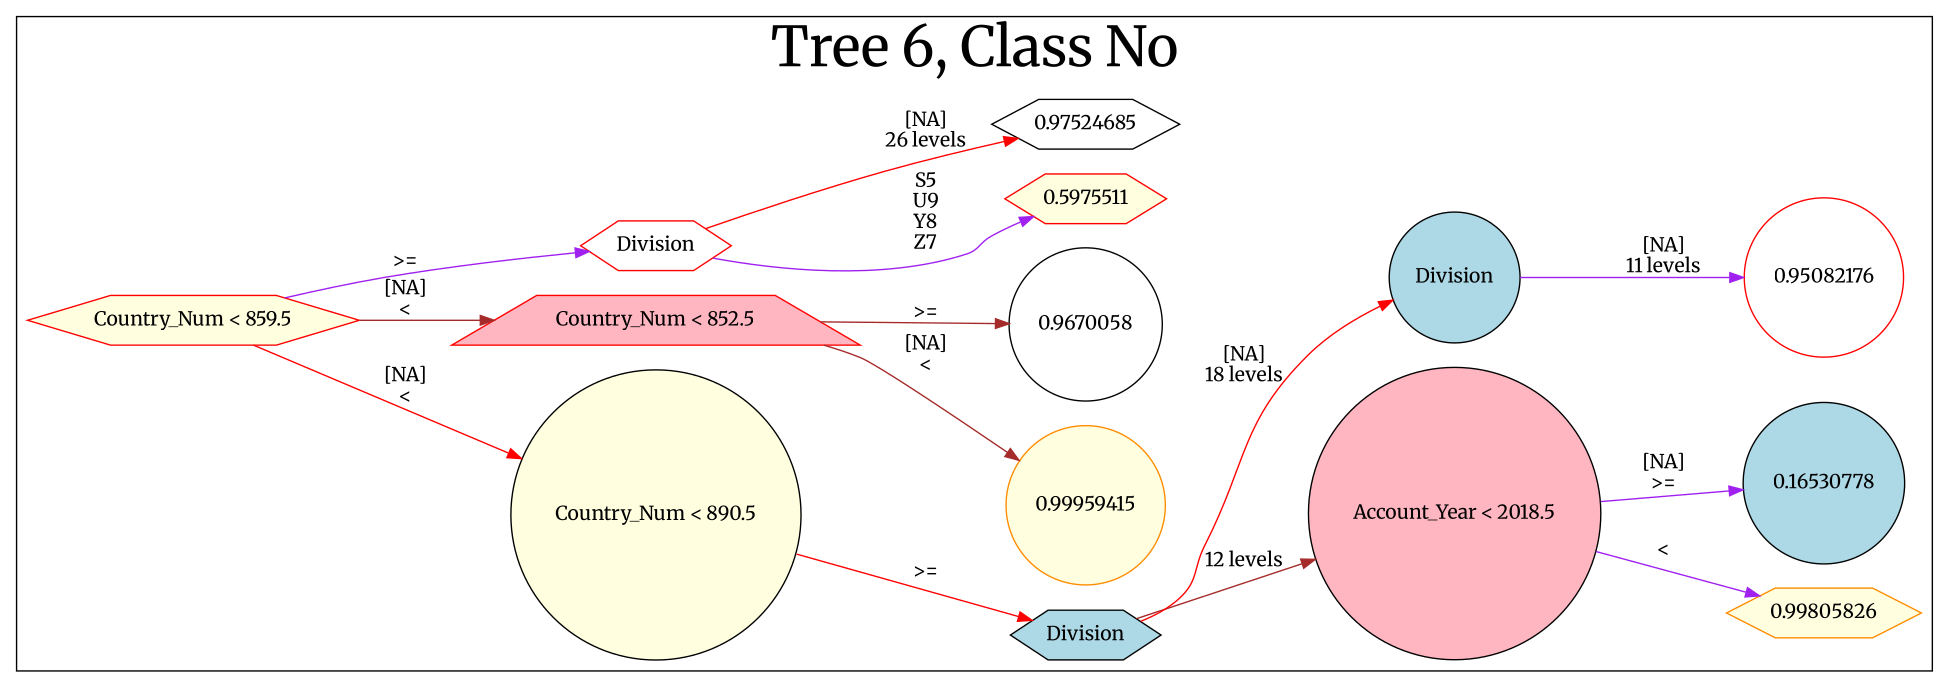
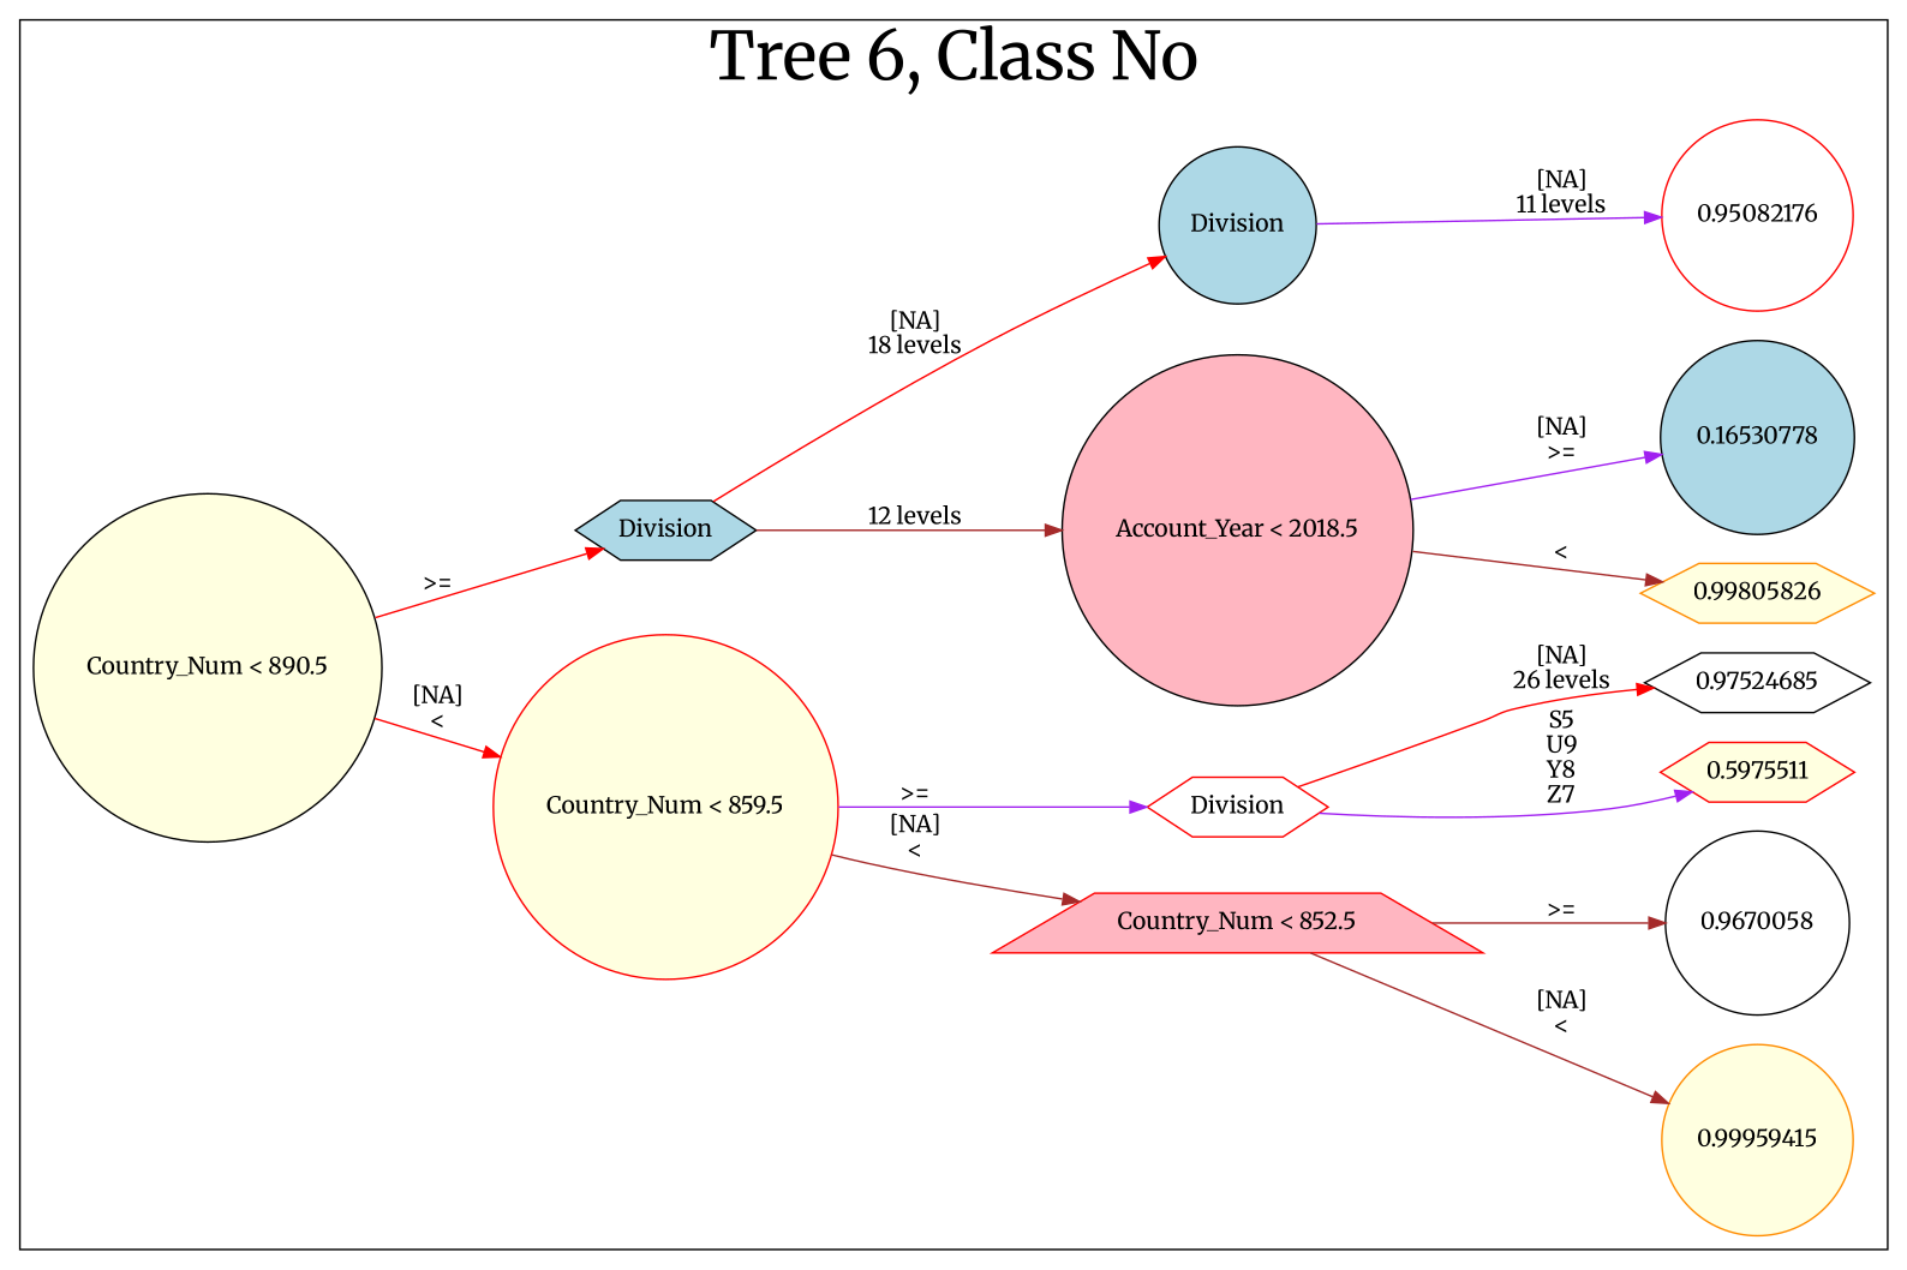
  digraph {
    fontname=Merriweather
    rankdir=LR
    node [color=black fillcolor=lightyellow fontname=Merriweather fontsize=14 shape=circle style=filled]
    edge [color=brown fontname=Merriweather fontsize=14]
    n1 [label="Country_Num < 890.5"]
-   n2 [color=red label="Country_Num < 859.5" shape=hexagon]
+   n2 [color=red label="Country_Num < 859.5"]
    n3 [fillcolor=lightblue label=Division shape=hexagon]
    n4 [color=red fillcolor=lightpink label="Country_Num < 852.5" shape=trapezium]
    n5 [color=red fillcolor=white label=Division shape=hexagon]
    n6 [fillcolor=lightpink label="Account_Year < 2018.5"]
    n7 [fillcolor=lightblue label=Division]
    n8 [color=darkorange label=0.99959415]
    n9 [fillcolor=white label=0.9670058]
    n10 [color=red label=0.5975511 shape=hexagon]
    n11 [fillcolor=white label=0.97524685 shape=hexagon]
    n12 [color=darkorange label=0.99805826 shape=hexagon]
    n13 [fillcolor=lightblue label=0.16530778]
    n14 [color=red fillcolor=white label=0.95082176]
    subgraph cluster_1 {
      fontsize=40
      label="Tree 6, Class No"
      subgraph sub_2 {
        fontsize=40
        label="Tree 0, Class No"
        n1
      }
      subgraph sub_3 {
        fontsize=40
        label="Tree 0, Class No"
        n2
        n3
      }
      subgraph sub_4 {
        fontsize=40
        label="Tree 0, Class No"
        n4
        n5
        n6
        n7
      }
      subgraph sub_5 {
        fontsize=40
        label="Tree 0, Class No"
        n8
        n9
        n10
        n11
        n12
        n13
        n14
      }
    }
-   n2 -> n1 [color=red label="[NA]\n<\n"]
+   n1 -> n2 [color=red label="[NA]\n<\n"]
    n1 -> n3 [color=red label=">=\n"]
    n2 -> n4 [label="[NA]\n<\n"]
    n2 -> n5 [color=purple label=">=\n"]
    n3 -> n6 [label="12 levels\n"]
    n3 -> n7 [color=red label="[NA]\n18 levels\n"]
    n4 -> n8 [label="[NA]\n<\n"]
    n4 -> n9 [label=">=\n"]
    n5 -> n10 [color=purple label="S5\nU9\nY8\nZ7\n"]
    n5 -> n11 [color=red label="[NA]\n26 levels\n"]
-   n6 -> n12 [color=purple label="<\n"]
+   n6 -> n12 [label="<\n"]
    n6 -> n13 [color=purple label="[NA]\n>=\n"]
    n7 -> n14 [color=purple label="[NA]\n11 levels\n"]
  }
